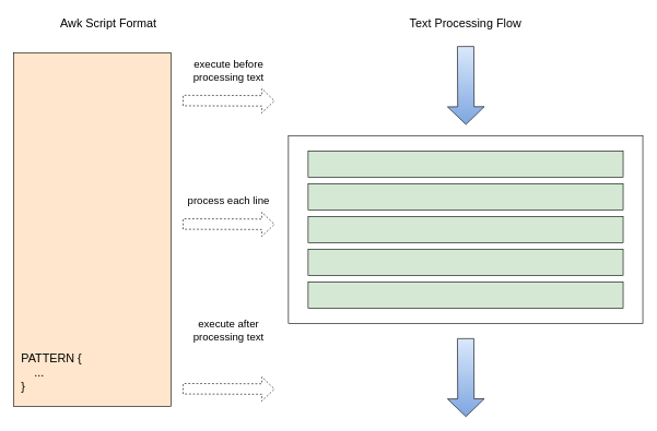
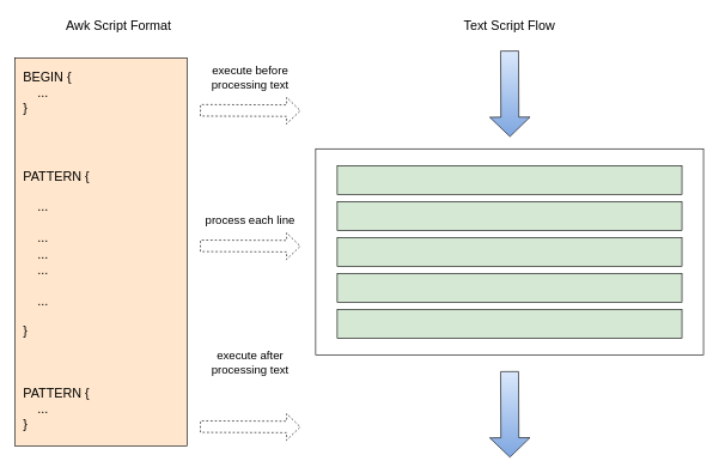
  <mxCell id="0" />
  <mxCell id="1" parent="0" />
  <mxCell id="2" value="&lt;font style=&quot;font-size: 18px;&quot;&gt;Awk Script Format&lt;/font&gt;" style="text;html=1;strokeColor=none;fillColor=none;align=center;verticalAlign=middle;whiteSpace=wrap;rounded=0;" vertex="1" parent="1"><mxGeometry x="75" y="20" width="180" height="30" as="geometry" /></mxCell>
  <mxCell id="3" value="" style="group" vertex="1" connectable="0" parent="1"><mxGeometry x="20" y="80" width="240" height="540" as="geometry" /></mxCell>
  <mxCell id="4" value="" style="rounded=0;whiteSpace=wrap;html=1;fillColor=#ffe6cc;strokeColor=#000000;" vertex="1" parent="3"><mxGeometry width="240" height="540" as="geometry" /></mxCell>
  <mxCell id="5" value="" style="group" vertex="1" connectable="0" parent="3"><mxGeometry x="10" y="10" width="160" height="520" as="geometry" /></mxCell>
+ <mxCell id="6" value="&lt;font style=&quot;font-size: 18px;&quot;&gt;BEGIN {&lt;br&gt;&amp;nbsp; &amp;nbsp; ...&lt;br&gt;}&lt;/font&gt;" style="text;html=1;strokeColor=none;fillColor=none;align=left;verticalAlign=top;whiteSpace=wrap;rounded=0;" vertex="1" parent="5"><mxGeometry width="160" height="90" as="geometry" /></mxCell>
  <mxCell id="7" value="&lt;font style=&quot;font-size: 18px;&quot;&gt;PATTERN {&lt;br&gt;&amp;nbsp; &amp;nbsp; ...&lt;br&gt;}&lt;/font&gt;" style="text;html=1;strokeColor=none;fillColor=none;align=left;verticalAlign=top;whiteSpace=wrap;rounded=0;" vertex="1" parent="5"><mxGeometry y="440" width="160" height="80" as="geometry" /></mxCell>
+ <mxCell id="8" value="&lt;font style=&quot;font-size: 18px;&quot;&gt;PATTERN {&lt;br style=&quot;font-size: 18px;&quot;&gt;&lt;br style=&quot;font-size: 18px;&quot;&gt;&amp;nbsp; &amp;nbsp; ...&lt;br style=&quot;font-size: 18px;&quot;&gt;&lt;br style=&quot;font-size: 18px;&quot;&gt;&amp;nbsp; &amp;nbsp; ...&lt;br style=&quot;font-size: 18px;&quot;&gt;&amp;nbsp; &amp;nbsp; ...&lt;br&gt;&amp;nbsp; &amp;nbsp; ...&lt;br style=&quot;font-size: 18px;&quot;&gt;&lt;br style=&quot;font-size: 18px;&quot;&gt;&amp;nbsp; &amp;nbsp; ...&lt;br style=&quot;font-size: 18px;&quot;&gt;&lt;br style=&quot;font-size: 18px;&quot;&gt;}&lt;/font&gt;" style="text;html=1;strokeColor=none;fillColor=none;align=left;verticalAlign=top;whiteSpace=wrap;rounded=0;fontSize=18;" vertex="1" parent="5"><mxGeometry y="138" width="160" height="250" as="geometry" /></mxCell>
  <mxCell id="9" value="" style="shape=flexArrow;endArrow=classic;html=1;rounded=0;width=16;dashed=1;" edge="1" parent="1"><mxGeometry width="50" height="50" relative="1" as="geometry"><mxPoint x="278" y="341.5" as="sourcePoint" /><mxPoint x="418" y="342" as="targetPoint" /></mxGeometry></mxCell>
  <mxCell id="10" value="&lt;font style=&quot;font-size: 16px;&quot;&gt;process each line&lt;/font&gt;" style="text;html=1;strokeColor=none;fillColor=none;align=center;verticalAlign=middle;whiteSpace=wrap;rounded=0;" vertex="1" parent="1"><mxGeometry x="278" y="280" width="140" height="50" as="geometry" /></mxCell>
  <mxCell id="11" value="" style="group" vertex="1" connectable="0" parent="1"><mxGeometry x="439" y="20" width="540" height="616" as="geometry" /></mxCell>
- <mxCell id="12" value="&lt;font style=&quot;font-size: 18px;&quot;&gt;Text Processing Flow&lt;/font&gt;" style="text;html=1;strokeColor=none;fillColor=none;align=center;verticalAlign=middle;whiteSpace=wrap;rounded=0;" vertex="1" parent="11"><mxGeometry x="170" width="200" height="30" as="geometry" /></mxCell>
+ <mxCell id="12" value="&lt;font style=&quot;font-size: 18px;&quot;&gt;Text Script Flow&lt;/font&gt;" style="text;html=1;strokeColor=none;fillColor=none;align=center;verticalAlign=middle;whiteSpace=wrap;rounded=0;" vertex="1" parent="11"><mxGeometry x="170" width="200" height="30" as="geometry" /></mxCell>
  <mxCell id="13" value="" style="shape=flexArrow;endArrow=classic;html=1;rounded=0;endWidth=30;endSize=8.67;width=25;fillColor=#dae8fc;gradientColor=#7ea6e0;strokeColor=#000000;" edge="1" parent="11"><mxGeometry width="50" height="50" relative="1" as="geometry"><mxPoint x="270" y="50" as="sourcePoint" /><mxPoint x="270.5" y="170" as="targetPoint" /></mxGeometry></mxCell>
  <mxCell id="14" value="" style="group;flipH=1;flipV=0;" vertex="1" connectable="0" parent="11"><mxGeometry y="186.5" width="540" height="287" as="geometry" /></mxCell>
  <mxCell id="15" value="" style="rounded=0;whiteSpace=wrap;html=1;" vertex="1" parent="14"><mxGeometry width="540" height="287" as="geometry" /></mxCell>
  <mxCell id="16" value="" style="group" vertex="1" connectable="0" parent="14"><mxGeometry x="30" y="23.5" width="480" height="240" as="geometry" /></mxCell>
  <mxCell id="17" value="" style="rounded=0;whiteSpace=wrap;html=1;fillColor=#d5e8d4;strokeColor=#000000;" vertex="1" parent="16"><mxGeometry width="480" height="40" as="geometry" /></mxCell>
  <mxCell id="18" value="" style="rounded=0;whiteSpace=wrap;html=1;fillColor=#d5e8d4;strokeColor=#000000;" vertex="1" parent="16"><mxGeometry y="50" width="480" height="40" as="geometry" /></mxCell>
  <mxCell id="19" value="" style="rounded=0;whiteSpace=wrap;html=1;fillColor=#d5e8d4;strokeColor=#000000;" vertex="1" parent="16"><mxGeometry y="100" width="480" height="40" as="geometry" /></mxCell>
  <mxCell id="20" value="" style="rounded=0;whiteSpace=wrap;html=1;fillColor=#d5e8d4;strokeColor=#000000;" vertex="1" parent="16"><mxGeometry y="150" width="480" height="40" as="geometry" /></mxCell>
  <mxCell id="21" value="" style="rounded=0;whiteSpace=wrap;html=1;fillColor=#d5e8d4;strokeColor=#000000;" vertex="1" parent="16"><mxGeometry y="200" width="480" height="40" as="geometry" /></mxCell>
  <mxCell id="22" value="" style="shape=flexArrow;endArrow=classic;html=1;rounded=0;endWidth=30;endSize=8.67;width=25;fillColor=#dae8fc;gradientColor=#7ea6e0;strokeColor=#000000;" edge="1" parent="11"><mxGeometry width="50" height="50" relative="1" as="geometry"><mxPoint x="270" y="496" as="sourcePoint" /><mxPoint x="270.5" y="616" as="targetPoint" /></mxGeometry></mxCell>
  <mxCell id="23" value="&lt;font style=&quot;font-size: 16px;&quot;&gt;execute before processing text&lt;/font&gt;" style="text;html=1;strokeColor=none;fillColor=none;align=center;verticalAlign=middle;whiteSpace=wrap;rounded=0;" vertex="1" parent="1"><mxGeometry x="278" y="83" width="140" height="50" as="geometry" /></mxCell>
  <mxCell id="24" value="" style="shape=flexArrow;endArrow=classic;html=1;rounded=0;width=16;dashed=1;" edge="1" parent="1"><mxGeometry width="50" height="50" relative="1" as="geometry"><mxPoint x="278" y="153" as="sourcePoint" /><mxPoint x="418" y="153.5" as="targetPoint" /></mxGeometry></mxCell>
  <mxCell id="25" value="&lt;font style=&quot;font-size: 16px;&quot;&gt;execute after processing text&lt;/font&gt;" style="text;html=1;strokeColor=none;fillColor=none;align=center;verticalAlign=middle;whiteSpace=wrap;rounded=0;" vertex="1" parent="1"><mxGeometry x="278" y="478" width="140" height="50" as="geometry" /></mxCell>
  <mxCell id="26" value="" style="shape=flexArrow;endArrow=classic;html=1;rounded=0;width=16;dashed=1;" edge="1" parent="1"><mxGeometry width="50" height="50" relative="1" as="geometry"><mxPoint x="278" y="593" as="sourcePoint" /><mxPoint x="418" y="593.5" as="targetPoint" /></mxGeometry></mxCell>
